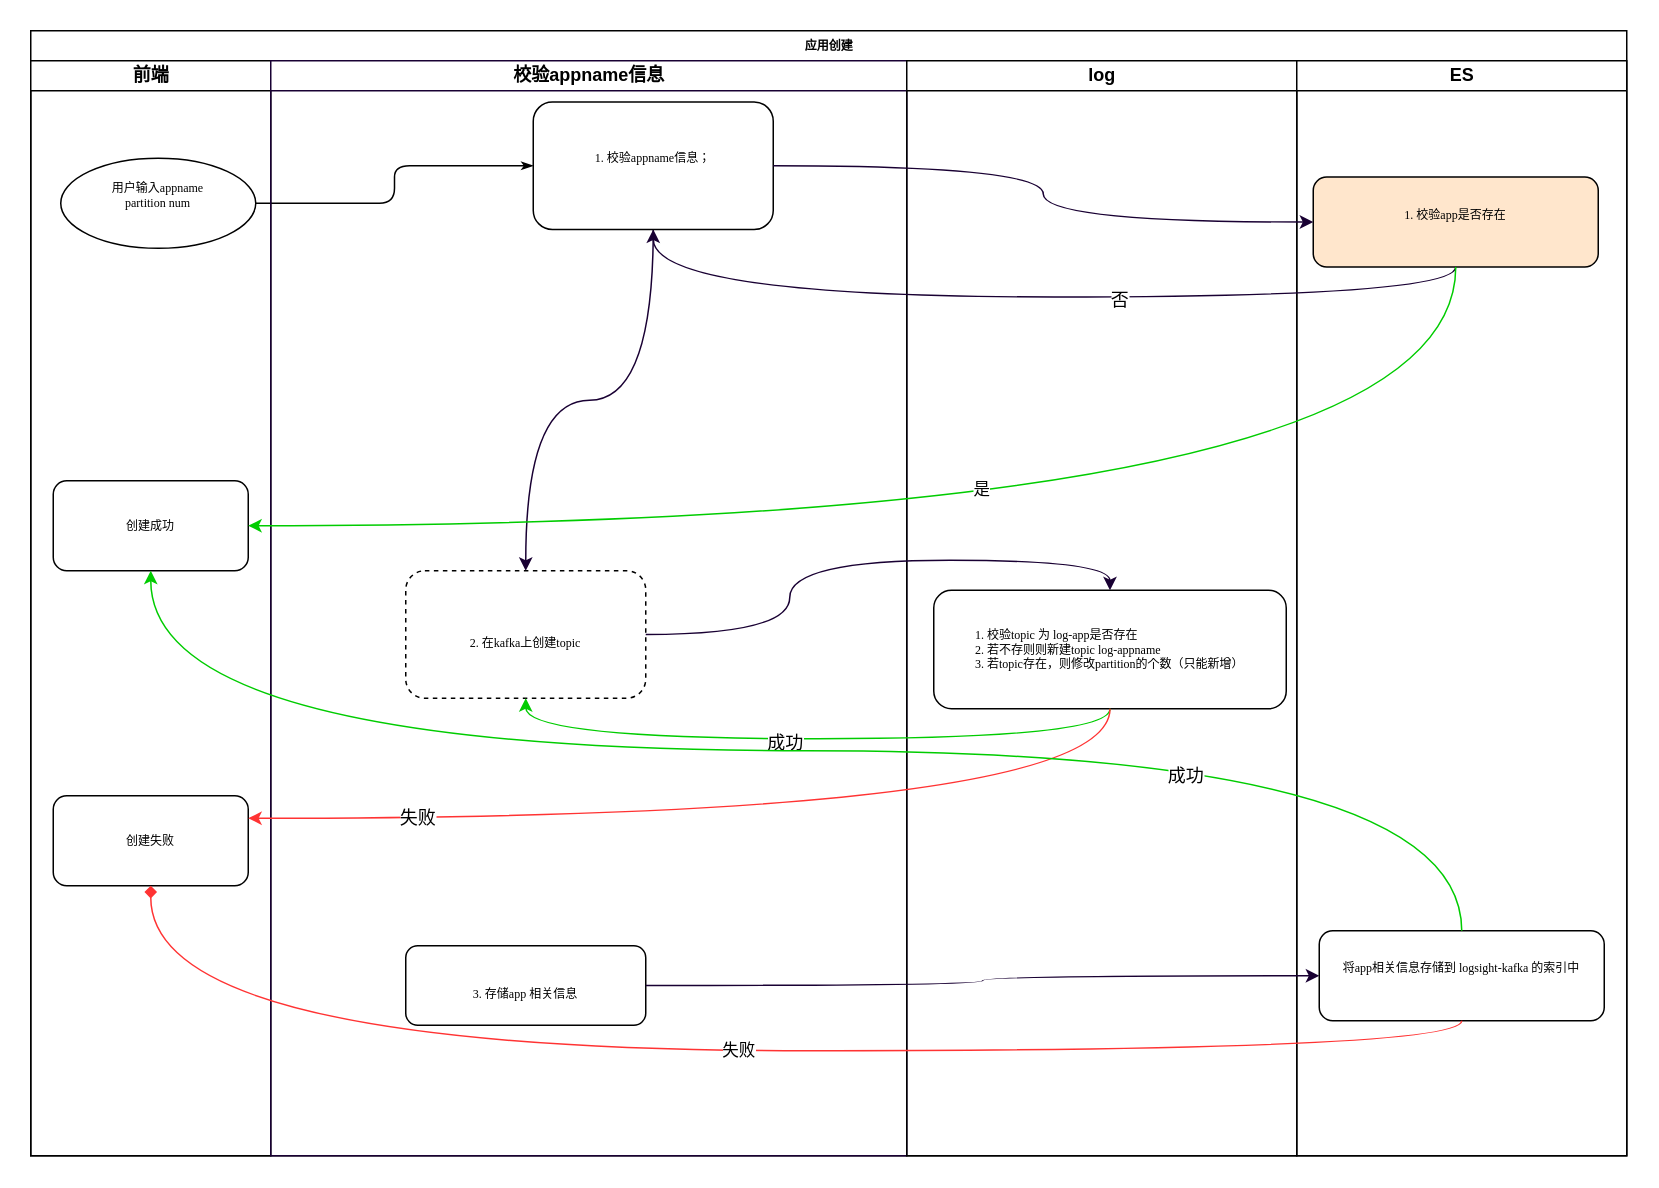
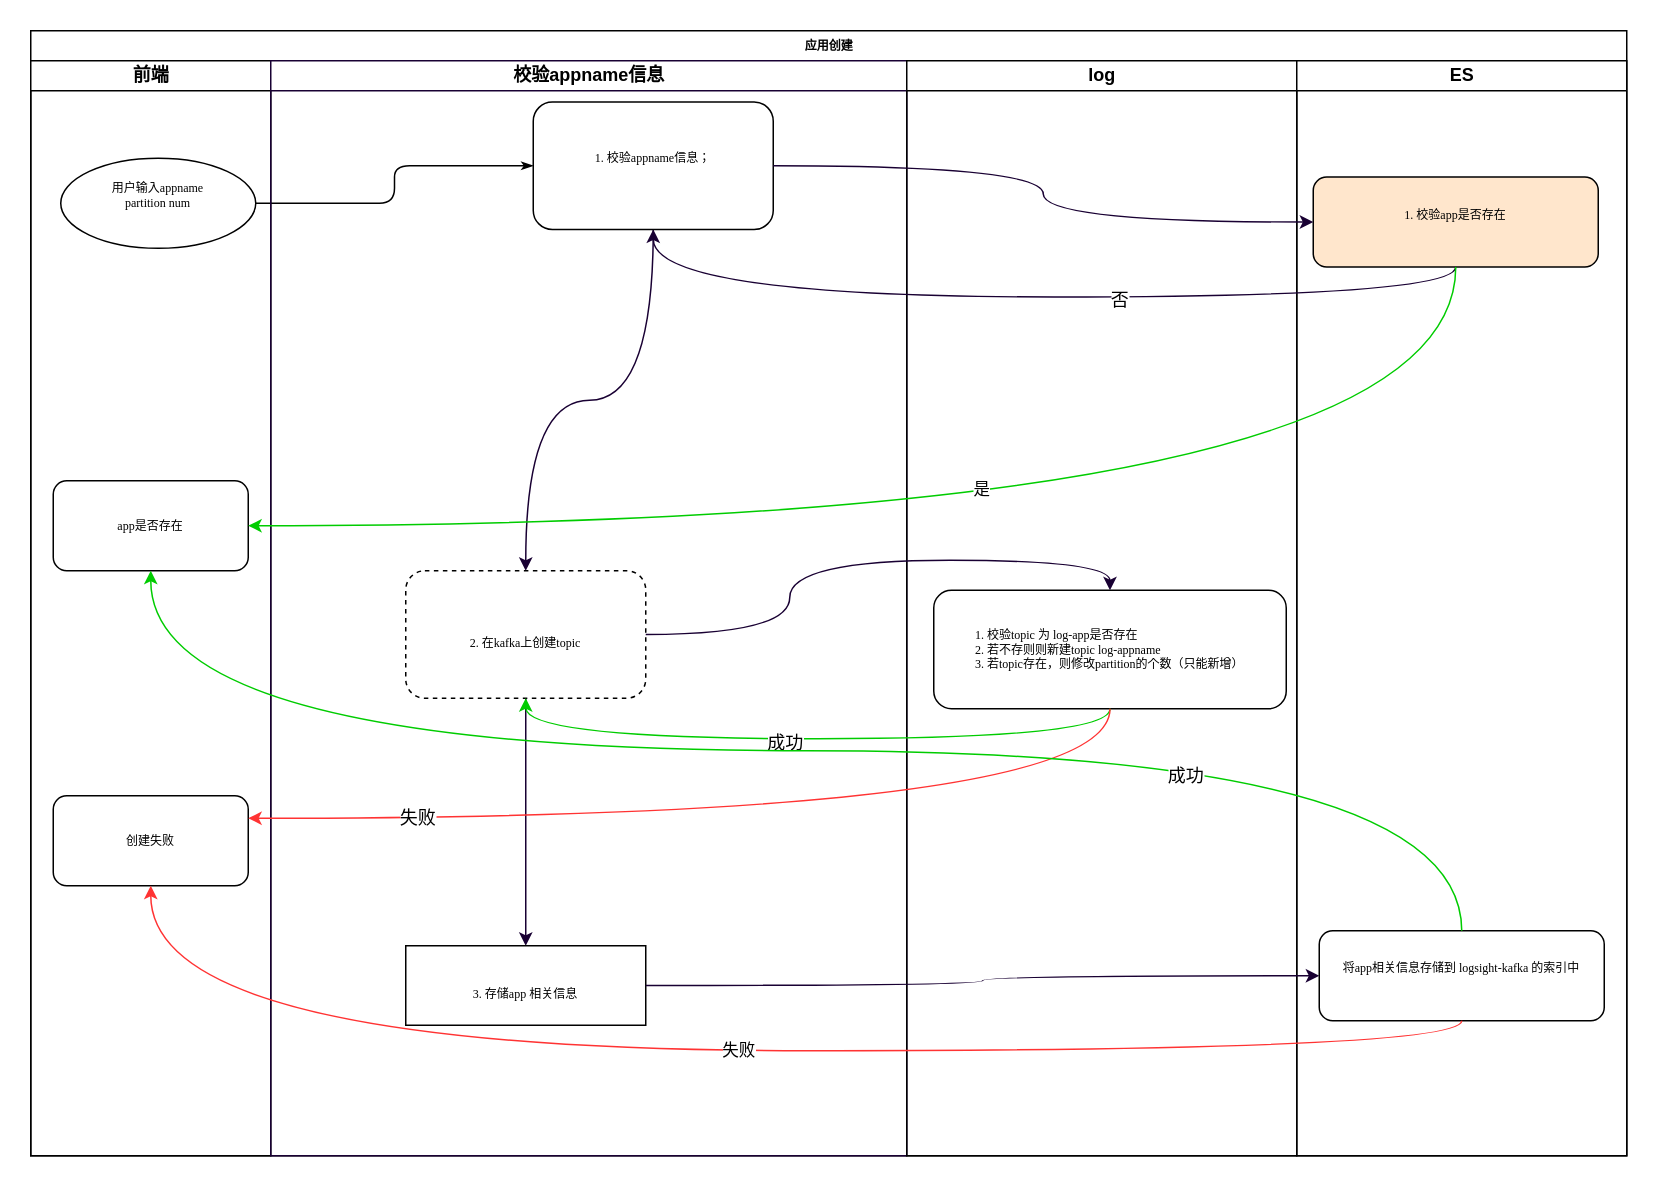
  <mxCell id="0" />
  <mxCell id="1" parent="0" />
  <mxCell id="2" value="应用创建" style="swimlane;html=1;childLayout=stackLayout;startSize=20;rounded=0;shadow=0;labelBackgroundColor=none;strokeColor=#000000;strokeWidth=1;fillColor=#ffffff;fontFamily=Verdana;fontSize=8;fontColor=#000000;align=center;" parent="1" vertex="1"><mxGeometry x="20" y="20" width="1064" height="750" as="geometry" /></mxCell>
  <mxCell id="3" value="前端" style="swimlane;html=1;startSize=20;" parent="2" vertex="1"><mxGeometry y="20" width="160" height="730" as="geometry" /></mxCell>
  <mxCell id="4" value="用户输入appname&lt;br&gt;partition num&lt;br&gt;&lt;br&gt;" style="ellipse;whiteSpace=wrap;html=1;shadow=0;labelBackgroundColor=none;strokeColor=#000000;strokeWidth=1;fillColor=#ffffff;fontFamily=Verdana;fontSize=8;fontColor=#000000;align=center;" parent="3" vertex="1"><mxGeometry x="20" y="65" width="130" height="60" as="geometry" /></mxCell>
- <mxCell id="5" value="创建成功&lt;br&gt;" style="rounded=1;whiteSpace=wrap;html=1;shadow=0;labelBackgroundColor=none;strokeColor=#000000;strokeWidth=1;fillColor=#ffffff;fontFamily=Verdana;fontSize=8;fontColor=#000000;align=center;" vertex="1" parent="3"><mxGeometry x="15" y="280" width="130" height="60" as="geometry" /></mxCell>
+ <mxCell id="5" value="app是否存在&lt;br&gt;" style="rounded=1;whiteSpace=wrap;html=1;shadow=0;labelBackgroundColor=none;strokeColor=#000000;strokeWidth=1;fillColor=#ffffff;fontFamily=Verdana;fontSize=8;fontColor=#000000;align=center;" vertex="1" parent="3"><mxGeometry x="15" y="280" width="130" height="60" as="geometry" /></mxCell>
  <mxCell id="6" value="创建失败&lt;br&gt;" style="rounded=1;whiteSpace=wrap;html=1;shadow=0;labelBackgroundColor=none;strokeColor=#000000;strokeWidth=1;fillColor=#ffffff;fontFamily=Verdana;fontSize=8;fontColor=#000000;align=center;" vertex="1" parent="3"><mxGeometry x="15" y="490" width="130" height="60" as="geometry" /></mxCell>
  <mxCell id="7" style="edgeStyle=orthogonalEdgeStyle;rounded=1;html=1;labelBackgroundColor=none;startArrow=none;startFill=0;startSize=5;endArrow=classicThin;endFill=1;endSize=5;jettySize=auto;orthogonalLoop=1;strokeColor=#000000;strokeWidth=1;fontFamily=Verdana;fontSize=8;fontColor=#000000;" parent="2" source="4" target="10" edge="1"><mxGeometry relative="1" as="geometry" /></mxCell>
  <mxCell id="8" value="校验appname信息" style="swimlane;html=1;startSize=20;strokeColor=#190033;" parent="2" vertex="1"><mxGeometry x="160" y="20" width="424" height="730" as="geometry" /></mxCell>
  <mxCell id="9" style="edgeStyle=orthogonalEdgeStyle;curved=1;rounded=0;orthogonalLoop=1;jettySize=auto;html=1;exitX=0.5;exitY=1;exitDx=0;exitDy=0;strokeColor=#190033;" edge="1" parent="8" source="10" target="12"><mxGeometry relative="1" as="geometry" /></mxCell>
  <mxCell id="10" value="&lt;div style=&quot;text-align: left&quot;&gt;&lt;span&gt;1. 校验appname信息；&lt;/span&gt;&lt;/div&gt;&lt;div style=&quot;text-align: left&quot;&gt;&lt;br&gt;&lt;/div&gt;" style="rounded=1;whiteSpace=wrap;html=1;shadow=0;labelBackgroundColor=none;strokeColor=#000000;strokeWidth=1;fillColor=#ffffff;fontFamily=Verdana;fontSize=8;fontColor=#000000;align=center;" parent="8" vertex="1"><mxGeometry x="175" y="27.5" width="160" height="85" as="geometry" /></mxCell>
+ <mxCell id="11" style="edgeStyle=orthogonalEdgeStyle;curved=1;rounded=0;orthogonalLoop=1;jettySize=auto;html=1;exitX=0.5;exitY=1;exitDx=0;exitDy=0;strokeColor=#190033;" edge="1" parent="8" source="12" target="13"><mxGeometry relative="1" as="geometry" /></mxCell>
  <mxCell id="12" value="&lt;div style=&quot;text-align: left&quot;&gt;&lt;br&gt;&lt;/div&gt;&lt;div style=&quot;text-align: left&quot;&gt;&lt;span&gt;2. 在kafka上创建topic&lt;/span&gt;&lt;/div&gt;" style="rounded=1;whiteSpace=wrap;html=1;shadow=0;labelBackgroundColor=none;strokeColor=#000000;strokeWidth=1;fillColor=#ffffff;fontFamily=Verdana;fontSize=8;fontColor=#000000;align=center;dashed=1;" vertex="1" parent="8"><mxGeometry x="90" y="340" width="160" height="85" as="geometry" /></mxCell>
- <mxCell id="13" value="&lt;div style=&quot;text-align: left&quot;&gt;&lt;br&gt;&lt;/div&gt;&lt;div style=&quot;text-align: left&quot;&gt;&lt;span&gt;3. 存储app 相关信息&lt;/span&gt;&lt;/div&gt;" style="rounded=1;whiteSpace=wrap;html=1;shadow=0;labelBackgroundColor=none;strokeColor=#000000;strokeWidth=1;fillColor=#ffffff;fontFamily=Verdana;fontSize=8;fontColor=#000000;align=center;" vertex="1" parent="8"><mxGeometry x="90" y="590" width="160" height="53" as="geometry" /></mxCell>
+ <mxCell id="13" value="&lt;div style=&quot;text-align: left&quot;&gt;&lt;br&gt;&lt;/div&gt;&lt;div style=&quot;text-align: left&quot;&gt;&lt;span&gt;3. 存储app 相关信息&lt;/span&gt;&lt;/div&gt;" style="whiteSpace=wrap;html=1;shadow=0;labelBackgroundColor=none;strokeColor=#000000;strokeWidth=1;fillColor=#ffffff;fontFamily=Verdana;fontSize=8;fontColor=#000000;align=center;rounded=0;" vertex="1" parent="8"><mxGeometry x="90" y="590" width="160" height="53" as="geometry" /></mxCell>
  <mxCell id="14" value="log" style="swimlane;html=1;startSize=20;" parent="2" vertex="1"><mxGeometry x="584" y="20" width="260" height="730" as="geometry" /></mxCell>
  <mxCell id="15" value="&lt;div style=&quot;text-align: left&quot;&gt;&lt;span&gt;1. 校验topic 为 log-app是否存在&lt;/span&gt;&lt;/div&gt;&lt;div style=&quot;text-align: left&quot;&gt;&lt;span&gt;2. 若不存则则新建topic log-appname&lt;/span&gt;&lt;/div&gt;&lt;div style=&quot;text-align: left&quot;&gt;&lt;span&gt;3. 若topic存在，则修改partition的个数（只能新增）&lt;/span&gt;&lt;/div&gt;" style="rounded=1;whiteSpace=wrap;html=1;shadow=0;labelBackgroundColor=none;strokeColor=#000000;strokeWidth=1;fillColor=#ffffff;fontFamily=Verdana;fontSize=8;fontColor=#000000;align=center;" vertex="1" parent="14"><mxGeometry x="18" y="353" width="235" height="79" as="geometry" /></mxCell>
  <mxCell id="16" value="ES" style="swimlane;html=1;startSize=20;" parent="2" vertex="1"><mxGeometry x="844" y="20" width="220" height="730" as="geometry" /></mxCell>
  <mxCell id="17" value="&lt;div style=&quot;text-align: left&quot;&gt;1. 校验app是否存在&lt;/div&gt;&lt;div style=&quot;text-align: left&quot;&gt;&lt;br&gt;&lt;/div&gt;" style="rounded=1;whiteSpace=wrap;html=1;shadow=0;labelBackgroundColor=none;strokeColor=#000000;strokeWidth=1;fillColor=#ffe6cc;fontFamily=Verdana;fontSize=8;fontColor=#000000;align=center;" parent="16" vertex="1"><mxGeometry x="11" y="77.5" width="190" height="60" as="geometry" /></mxCell>
  <mxCell id="18" value="&lt;div style=&quot;text-align: left&quot;&gt;将app相关信息存储到 logsight-kafka 的索引中&lt;/div&gt;&lt;div style=&quot;text-align: left&quot;&gt;&lt;br&gt;&lt;/div&gt;" style="rounded=1;whiteSpace=wrap;html=1;shadow=0;labelBackgroundColor=none;strokeColor=#000000;strokeWidth=1;fillColor=#ffffff;fontFamily=Verdana;fontSize=8;fontColor=#000000;align=center;" vertex="1" parent="16"><mxGeometry x="15" y="580" width="190" height="60" as="geometry" /></mxCell>
  <mxCell id="19" style="edgeStyle=orthogonalEdgeStyle;curved=1;rounded=0;orthogonalLoop=1;jettySize=auto;html=1;exitX=0.5;exitY=1;exitDx=0;exitDy=0;entryX=0.5;entryY=1;entryDx=0;entryDy=0;strokeColor=#190033;" edge="1" parent="2" source="17" target="10"><mxGeometry relative="1" as="geometry"><mxPoint x="720" y="218" as="sourcePoint" /></mxGeometry></mxCell>
  <mxCell id="20" value="否" style="text;html=1;resizable=0;points=[];align=center;verticalAlign=middle;labelBackgroundColor=#ffffff;" vertex="1" connectable="0" parent="19"><mxGeometry x="-0.452" y="-6" relative="1" as="geometry"><mxPoint x="-81" y="8" as="offset" /></mxGeometry></mxCell>
  <mxCell id="21" style="edgeStyle=orthogonalEdgeStyle;curved=1;rounded=0;orthogonalLoop=1;jettySize=auto;html=1;exitX=1;exitY=0.5;exitDx=0;exitDy=0;strokeColor=#190033;" edge="1" parent="2" source="10" target="17"><mxGeometry relative="1" as="geometry" /></mxCell>
  <mxCell id="22" style="edgeStyle=orthogonalEdgeStyle;curved=1;rounded=0;orthogonalLoop=1;jettySize=auto;html=1;exitX=0.5;exitY=1;exitDx=0;exitDy=0;entryX=0.5;entryY=1;entryDx=0;entryDy=0;strokeColor=#00CC00;" edge="1" parent="2" source="15" target="12"><mxGeometry relative="1" as="geometry" /></mxCell>
  <mxCell id="23" value="成功" style="text;html=1;resizable=0;points=[];align=center;verticalAlign=middle;labelBackgroundColor=#ffffff;" vertex="1" connectable="0" parent="22"><mxGeometry x="0.087" y="2" relative="1" as="geometry"><mxPoint as="offset" /></mxGeometry></mxCell>
  <mxCell id="24" style="edgeStyle=orthogonalEdgeStyle;curved=1;rounded=0;orthogonalLoop=1;jettySize=auto;html=1;exitX=1;exitY=0.5;exitDx=0;exitDy=0;entryX=0.5;entryY=0;entryDx=0;entryDy=0;strokeColor=#190033;" edge="1" parent="2" source="12" target="15"><mxGeometry relative="1" as="geometry" /></mxCell>
  <mxCell id="25" value="是" style="edgeStyle=orthogonalEdgeStyle;curved=1;rounded=0;orthogonalLoop=1;jettySize=auto;html=1;exitX=0.5;exitY=1;exitDx=0;exitDy=0;entryX=1;entryY=0.5;entryDx=0;entryDy=0;strokeColor=#00CC00;" edge="1" parent="2" source="17" target="5"><mxGeometry x="0.001" y="-24" relative="1" as="geometry"><mxPoint as="offset" /></mxGeometry></mxCell>
  <mxCell id="26" style="edgeStyle=orthogonalEdgeStyle;curved=1;rounded=0;orthogonalLoop=1;jettySize=auto;html=1;exitX=0.5;exitY=1;exitDx=0;exitDy=0;entryX=1;entryY=0.25;entryDx=0;entryDy=0;strokeColor=#FF3333;" edge="1" parent="2" source="15" target="6"><mxGeometry relative="1" as="geometry" /></mxCell>
  <mxCell id="27" value="失败" style="text;html=1;resizable=0;points=[];align=center;verticalAlign=middle;labelBackgroundColor=#ffffff;" vertex="1" connectable="0" parent="26"><mxGeometry x="0.652" y="-1" relative="1" as="geometry"><mxPoint as="offset" /></mxGeometry></mxCell>
  <mxCell id="28" style="edgeStyle=orthogonalEdgeStyle;curved=1;rounded=0;orthogonalLoop=1;jettySize=auto;html=1;exitX=1;exitY=0.5;exitDx=0;exitDy=0;strokeColor=#190033;" edge="1" parent="2" source="13" target="18"><mxGeometry relative="1" as="geometry" /></mxCell>
- <mxCell id="29" value="失败" style="edgeStyle=orthogonalEdgeStyle;curved=1;rounded=0;orthogonalLoop=1;jettySize=auto;html=1;exitX=0.5;exitY=1;exitDx=0;exitDy=0;entryX=0.5;entryY=1;entryDx=0;entryDy=0;strokeColor=#FF3333;endArrow=diamond;" edge="1" parent="2" source="18" target="6"><mxGeometry relative="1" as="geometry" /></mxCell>
+ <mxCell id="29" value="失败" style="edgeStyle=orthogonalEdgeStyle;curved=1;rounded=0;orthogonalLoop=1;jettySize=auto;html=1;exitX=0.5;exitY=1;exitDx=0;exitDy=0;entryX=0.5;entryY=1;entryDx=0;entryDy=0;strokeColor=#FF3333;" edge="1" parent="2" source="18" target="6"><mxGeometry relative="1" as="geometry" /></mxCell>
  <mxCell id="30" style="edgeStyle=orthogonalEdgeStyle;curved=1;rounded=0;orthogonalLoop=1;jettySize=auto;html=1;exitX=0.5;exitY=0;exitDx=0;exitDy=0;entryX=0.5;entryY=1;entryDx=0;entryDy=0;strokeColor=#00CC00;" edge="1" parent="2" source="18" target="5"><mxGeometry relative="1" as="geometry" /></mxCell>
  <mxCell id="31" value="成功" style="text;html=1;resizable=0;points=[];align=center;verticalAlign=middle;labelBackgroundColor=#ffffff;" vertex="1" connectable="0" parent="30"><mxGeometry x="-0.452" y="16" relative="1" as="geometry"><mxPoint as="offset" /></mxGeometry></mxCell>
